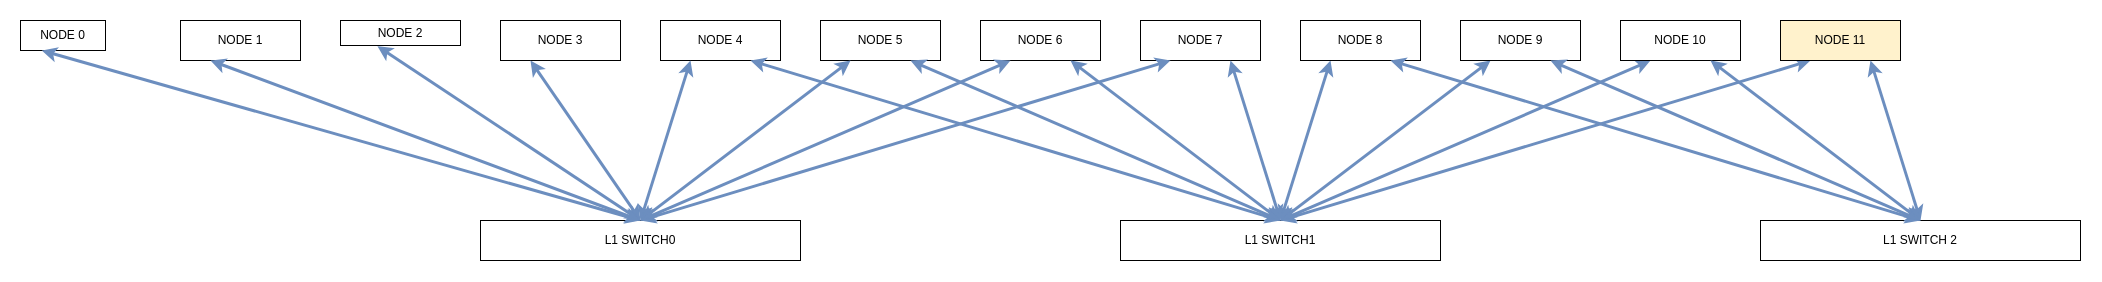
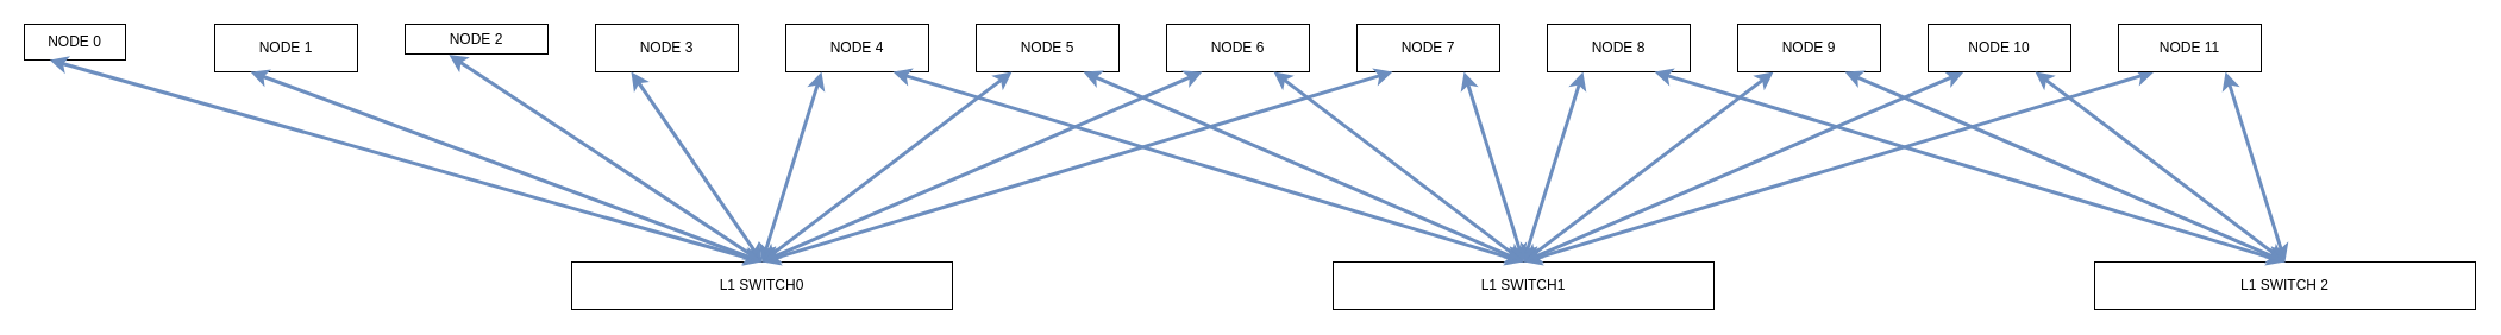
  <mxCell id="0" />
  <mxCell id="1" parent="0" />
  <mxCell id="2" value="NODE 2" style="rounded=0;whiteSpace=wrap;html=1;" vertex="1" parent="1"><mxGeometry x="340" y="20" width="120" height="25" as="geometry" /></mxCell>
  <mxCell id="3" value="NODE 3" style="rounded=0;whiteSpace=wrap;html=1;" vertex="1" parent="1"><mxGeometry x="500" y="20" width="120" height="40" as="geometry" /></mxCell>
  <mxCell id="4" value="NODE 4" style="rounded=0;whiteSpace=wrap;html=1;" vertex="1" parent="1"><mxGeometry x="660" y="20" width="120" height="40" as="geometry" /></mxCell>
  <mxCell id="5" value="NODE 5" style="rounded=0;whiteSpace=wrap;html=1;" vertex="1" parent="1"><mxGeometry x="820" y="20" width="120" height="40" as="geometry" /></mxCell>
  <mxCell id="6" value="NODE 6" style="rounded=0;whiteSpace=wrap;html=1;" vertex="1" parent="1"><mxGeometry x="980" y="20" width="120" height="40" as="geometry" /></mxCell>
  <mxCell id="7" value="L1 SWITCH0" style="rounded=0;whiteSpace=wrap;html=1;" vertex="1" parent="1"><mxGeometry x="480" y="220" width="320" height="40" as="geometry" /></mxCell>
  <mxCell id="8" value="L1 SWITCH1" style="rounded=0;whiteSpace=wrap;html=1;" vertex="1" parent="1"><mxGeometry x="1120" y="220" width="320" height="40" as="geometry" /></mxCell>
  <mxCell id="9" value="" style="endArrow=classic;startArrow=classic;html=1;rounded=0;entryX=0.308;entryY=1.025;entryDx=0;entryDy=0;entryPerimeter=0;exitX=0.5;exitY=0;exitDx=0;exitDy=0;fillColor=#dae8fc;strokeColor=#6c8ebf;strokeWidth=3;" edge="1" parent="1" source="7" target="2"><mxGeometry width="50" height="50" relative="1" as="geometry"><mxPoint x="700" y="550" as="sourcePoint" /><mxPoint x="750" y="500" as="targetPoint" /></mxGeometry></mxCell>
  <mxCell id="10" value="" style="endArrow=classic;startArrow=classic;html=1;rounded=0;entryX=0.25;entryY=1;entryDx=0;entryDy=0;exitX=0.5;exitY=0;exitDx=0;exitDy=0;fillColor=#dae8fc;strokeColor=#6c8ebf;strokeWidth=3;" edge="1" parent="1" source="8" target="30"><mxGeometry width="50" height="50" relative="1" as="geometry"><mxPoint x="450" y="150" as="sourcePoint" /><mxPoint x="387" y="71" as="targetPoint" /></mxGeometry></mxCell>
  <mxCell id="11" value="" style="endArrow=classic;startArrow=classic;html=1;rounded=0;entryX=0.25;entryY=1;entryDx=0;entryDy=0;exitX=0.5;exitY=0;exitDx=0;exitDy=0;fillColor=#dae8fc;strokeColor=#6c8ebf;strokeWidth=3;" edge="1" parent="1" source="7" target="3"><mxGeometry width="50" height="50" relative="1" as="geometry"><mxPoint x="819" y="149" as="sourcePoint" /><mxPoint x="440" y="70" as="targetPoint" /></mxGeometry></mxCell>
  <mxCell id="12" value="" style="endArrow=classic;startArrow=classic;html=1;rounded=0;entryX=0.25;entryY=1;entryDx=0;entryDy=0;exitX=0.5;exitY=0;exitDx=0;exitDy=0;fillColor=#dae8fc;strokeColor=#6c8ebf;strokeWidth=3;" edge="1" parent="1" source="8" target="29"><mxGeometry width="50" height="50" relative="1" as="geometry"><mxPoint x="819" y="149" as="sourcePoint" /><mxPoint x="440" y="70" as="targetPoint" /></mxGeometry></mxCell>
  <mxCell id="13" value="" style="endArrow=classic;startArrow=classic;html=1;rounded=0;entryX=0.25;entryY=1;entryDx=0;entryDy=0;exitX=0.5;exitY=0;exitDx=0;exitDy=0;fillColor=#dae8fc;strokeColor=#6c8ebf;strokeWidth=3;" edge="1" parent="1" source="7" target="4"><mxGeometry width="50" height="50" relative="1" as="geometry"><mxPoint x="850" y="150" as="sourcePoint" /><mxPoint x="440" y="70" as="targetPoint" /></mxGeometry></mxCell>
  <mxCell id="14" value="" style="endArrow=classic;startArrow=classic;html=1;rounded=0;entryX=0.25;entryY=1;entryDx=0;entryDy=0;exitX=0.5;exitY=0;exitDx=0;exitDy=0;fillColor=#dae8fc;strokeColor=#6c8ebf;strokeWidth=3;" edge="1" parent="1" source="8" target="28"><mxGeometry width="50" height="50" relative="1" as="geometry"><mxPoint x="850" y="150" as="sourcePoint" /><mxPoint x="440" y="70" as="targetPoint" /></mxGeometry></mxCell>
  <mxCell id="15" value="" style="endArrow=classic;startArrow=classic;html=1;rounded=0;entryX=0.25;entryY=1;entryDx=0;entryDy=0;exitX=0.5;exitY=0;exitDx=0;exitDy=0;fillColor=#dae8fc;strokeColor=#6c8ebf;strokeWidth=3;" edge="1" parent="1" source="7" target="5"><mxGeometry width="50" height="50" relative="1" as="geometry"><mxPoint x="850" y="150" as="sourcePoint" /><mxPoint x="600" y="70" as="targetPoint" /></mxGeometry></mxCell>
  <mxCell id="16" value="" style="endArrow=classic;startArrow=classic;html=1;rounded=0;entryX=0.25;entryY=1;entryDx=0;entryDy=0;fillColor=#dae8fc;strokeColor=#6c8ebf;strokeWidth=3;exitX=0.5;exitY=0;exitDx=0;exitDy=0;" edge="1" parent="1" source="7" target="6"><mxGeometry width="50" height="50" relative="1" as="geometry"><mxPoint x="600" y="140" as="sourcePoint" /><mxPoint x="860" y="70" as="targetPoint" /></mxGeometry></mxCell>
  <mxCell id="17" value="" style="endArrow=classic;startArrow=classic;html=1;rounded=0;entryX=0.75;entryY=1;entryDx=0;entryDy=0;exitX=0.5;exitY=0;exitDx=0;exitDy=0;fillColor=#dae8fc;strokeColor=#6c8ebf;strokeWidth=3;" edge="1" parent="1" source="8" target="5"><mxGeometry width="50" height="50" relative="1" as="geometry"><mxPoint x="930" y="150" as="sourcePoint" /><mxPoint x="760" y="70" as="targetPoint" /></mxGeometry></mxCell>
  <mxCell id="18" value="" style="endArrow=classic;startArrow=classic;html=1;rounded=0;entryX=0.75;entryY=1;entryDx=0;entryDy=0;exitX=0.5;exitY=0;exitDx=0;exitDy=0;fillColor=#dae8fc;strokeColor=#6c8ebf;strokeWidth=3;" edge="1" parent="1" source="8" target="6"><mxGeometry width="50" height="50" relative="1" as="geometry"><mxPoint x="1010" y="150" as="sourcePoint" /><mxPoint x="920" y="70" as="targetPoint" /></mxGeometry></mxCell>
  <mxCell id="19" value="NODE 7" style="rounded=0;whiteSpace=wrap;html=1;" vertex="1" parent="1"><mxGeometry x="1140" y="20" width="120" height="40" as="geometry" /></mxCell>
  <mxCell id="20" value="NODE 1" style="rounded=0;whiteSpace=wrap;html=1;" vertex="1" parent="1"><mxGeometry x="180" y="20" width="120" height="40" as="geometry" /></mxCell>
  <mxCell id="21" value="" style="endArrow=classic;startArrow=classic;html=1;rounded=0;entryX=0.25;entryY=1;entryDx=0;entryDy=0;exitX=0.5;exitY=0;exitDx=0;exitDy=0;fillColor=#dae8fc;strokeColor=#6c8ebf;strokeWidth=3;" edge="1" parent="1" source="7" target="20"><mxGeometry width="50" height="50" relative="1" as="geometry"><mxPoint x="530" y="230" as="sourcePoint" /><mxPoint x="387" y="71" as="targetPoint" /></mxGeometry></mxCell>
  <mxCell id="22" value="" style="endArrow=classic;startArrow=classic;html=1;rounded=0;entryX=0.25;entryY=1;entryDx=0;entryDy=0;exitX=0.5;exitY=0;exitDx=0;exitDy=0;fillColor=#dae8fc;strokeColor=#6c8ebf;strokeWidth=3;" edge="1" parent="1" source="8" target="31"><mxGeometry width="50" height="50" relative="1" as="geometry"><mxPoint x="530" y="230" as="sourcePoint" /><mxPoint x="387" y="71" as="targetPoint" /></mxGeometry></mxCell>
  <mxCell id="23" value="" style="endArrow=classic;startArrow=classic;html=1;rounded=0;entryX=0.25;entryY=1;entryDx=0;entryDy=0;exitX=0.5;exitY=0;exitDx=0;exitDy=0;fillColor=#dae8fc;strokeColor=#6c8ebf;strokeWidth=3;" edge="1" parent="1" source="7" target="19"><mxGeometry width="50" height="50" relative="1" as="geometry"><mxPoint x="930" y="230" as="sourcePoint" /><mxPoint x="280" y="70" as="targetPoint" /></mxGeometry></mxCell>
  <mxCell id="24" value="" style="endArrow=classic;startArrow=classic;html=1;rounded=0;entryX=0.75;entryY=1;entryDx=0;entryDy=0;exitX=0.5;exitY=0;exitDx=0;exitDy=0;fillColor=#dae8fc;strokeColor=#6c8ebf;strokeWidth=3;" edge="1" parent="1" source="8" target="19"><mxGeometry width="50" height="50" relative="1" as="geometry"><mxPoint x="530" y="230" as="sourcePoint" /><mxPoint x="1180" y="70" as="targetPoint" /></mxGeometry></mxCell>
  <mxCell id="25" value="NODE 0" style="rounded=0;whiteSpace=wrap;html=1;" vertex="1" parent="1"><mxGeometry x="20" y="20" width="85" height="30" as="geometry" /></mxCell>
  <mxCell id="26" value="" style="endArrow=classic;startArrow=classic;html=1;rounded=0;entryX=0.25;entryY=1;entryDx=0;entryDy=0;fillColor=#dae8fc;strokeColor=#6c8ebf;strokeWidth=3;exitX=0.5;exitY=0;exitDx=0;exitDy=0;" edge="1" parent="1" source="7" target="25"><mxGeometry width="50" height="50" relative="1" as="geometry"><mxPoint x="520" y="220" as="sourcePoint" /><mxPoint x="220" y="70" as="targetPoint" /></mxGeometry></mxCell>
  <mxCell id="27" value="" style="endArrow=classic;startArrow=classic;html=1;rounded=0;entryX=0.75;entryY=1;entryDx=0;entryDy=0;fillColor=#dae8fc;strokeColor=#6c8ebf;strokeWidth=3;exitX=0.5;exitY=0;exitDx=0;exitDy=0;" edge="1" parent="1" source="8" target="4"><mxGeometry width="50" height="50" relative="1" as="geometry"><mxPoint x="530" y="230" as="sourcePoint" /><mxPoint x="60" y="70" as="targetPoint" /></mxGeometry></mxCell>
  <mxCell id="28" value="NODE 8" style="rounded=0;whiteSpace=wrap;html=1;" vertex="1" parent="1"><mxGeometry x="1300" y="20" width="120" height="40" as="geometry" /></mxCell>
  <mxCell id="29" value="NODE 9" style="rounded=0;whiteSpace=wrap;html=1;" vertex="1" parent="1"><mxGeometry x="1460" y="20" width="120" height="40" as="geometry" /></mxCell>
  <mxCell id="30" value="NODE 10" style="rounded=0;whiteSpace=wrap;html=1;" vertex="1" parent="1"><mxGeometry x="1620" y="20" width="120" height="40" as="geometry" /></mxCell>
- <mxCell id="31" value="NODE 11" style="rounded=0;whiteSpace=wrap;html=1;fillColor=#fff2cc;" vertex="1" parent="1"><mxGeometry x="1780" y="20" width="120" height="40" as="geometry" /></mxCell>
+ <mxCell id="31" value="NODE 11" style="rounded=0;whiteSpace=wrap;html=1;" vertex="1" parent="1"><mxGeometry x="1780" y="20" width="120" height="40" as="geometry" /></mxCell>
  <mxCell id="32" value="L1 SWITCH 2" style="rounded=0;whiteSpace=wrap;html=1;" vertex="1" parent="1"><mxGeometry x="1760" y="220" width="320" height="40" as="geometry" /></mxCell>
  <mxCell id="33" value="" style="endArrow=classic;startArrow=classic;html=1;rounded=0;entryX=0.75;entryY=1;entryDx=0;entryDy=0;exitX=0.5;exitY=0;exitDx=0;exitDy=0;fillColor=#dae8fc;strokeColor=#6c8ebf;strokeWidth=3;" edge="1" parent="1" source="32" target="28"><mxGeometry width="50" height="50" relative="1" as="geometry"><mxPoint x="1290" y="230" as="sourcePoint" /><mxPoint x="1340" y="70" as="targetPoint" /></mxGeometry></mxCell>
  <mxCell id="34" value="" style="endArrow=classic;startArrow=classic;html=1;rounded=0;entryX=0.75;entryY=1;entryDx=0;entryDy=0;exitX=0.5;exitY=0;exitDx=0;exitDy=0;fillColor=#dae8fc;strokeColor=#6c8ebf;strokeWidth=3;" edge="1" parent="1" source="32" target="29"><mxGeometry width="50" height="50" relative="1" as="geometry"><mxPoint x="1850" y="230" as="sourcePoint" /><mxPoint x="1400" y="70" as="targetPoint" /></mxGeometry></mxCell>
  <mxCell id="35" value="" style="endArrow=classic;startArrow=classic;html=1;rounded=0;entryX=0.75;entryY=1;entryDx=0;entryDy=0;exitX=0.5;exitY=0;exitDx=0;exitDy=0;fillColor=#dae8fc;strokeColor=#6c8ebf;strokeWidth=3;" edge="1" parent="1" source="32" target="30"><mxGeometry width="50" height="50" relative="1" as="geometry"><mxPoint x="1930" y="230" as="sourcePoint" /><mxPoint x="1560" y="70" as="targetPoint" /></mxGeometry></mxCell>
  <mxCell id="36" value="" style="endArrow=classic;startArrow=classic;html=1;rounded=0;entryX=0.75;entryY=1;entryDx=0;entryDy=0;fillColor=#dae8fc;strokeColor=#6c8ebf;strokeWidth=3;exitX=0.5;exitY=0;exitDx=0;exitDy=0;" edge="1" parent="1" source="32" target="31"><mxGeometry width="50" height="50" relative="1" as="geometry"><mxPoint x="1950" y="200" as="sourcePoint" /><mxPoint x="1720" y="70" as="targetPoint" /></mxGeometry></mxCell>
